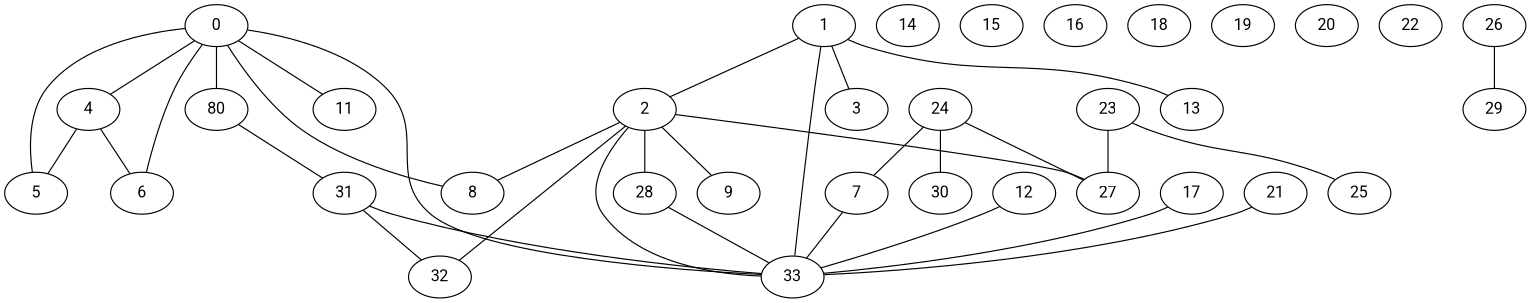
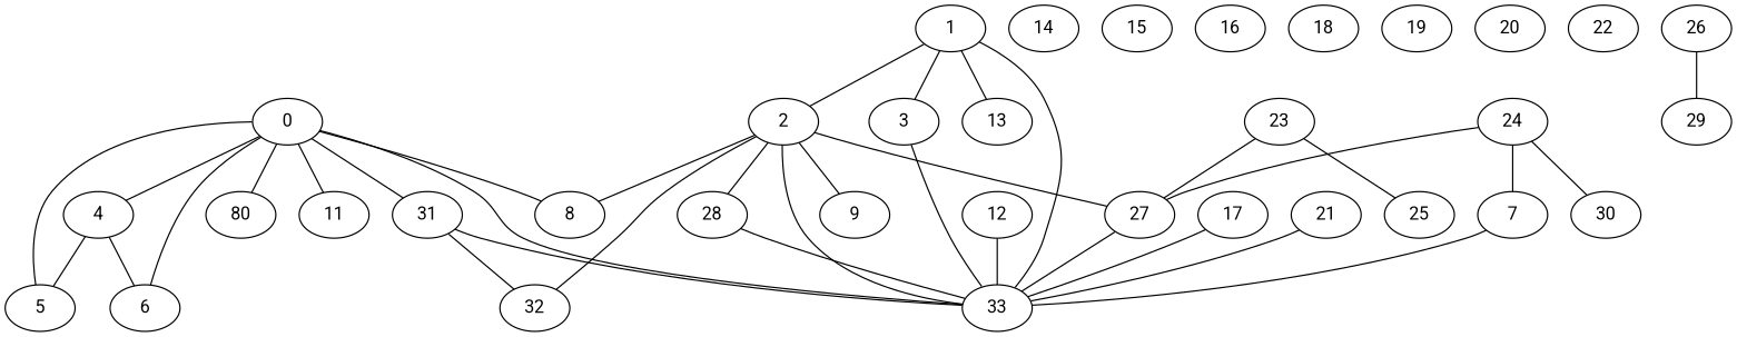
  graph {
    fontname=Roboto
    node [fontname=Roboto]
    edge [fontname=Roboto]
    0
    4
    5
    6
    8
    n6 [label=80]
    11
    31
    33
    32
    1
    2
    3
    13
    9
    27
    28
    7
    12
    14
    15
    16
    17
    18
    19
    20
    21
    22
    23
    25
    24
    30
    26
    29
    0 -- 4
    0 -- 5
    0 -- 6
    0 -- 8
    0 -- n6
    0 -- 11
-   n6 -- 31
+   0 -- 31
    0 -- 33
    4 -- 5
    4 -- 6
    31 -- 33
    31 -- 32
    1 -- 33
    1 -- 2
    1 -- 3
    1 -- 13
    2 -- 8
    2 -- 33
    2 -- 32
    2 -- 9
    2 -- 27
    2 -- 28
+   3 -- 33
+   27 -- 33
    28 -- 33
    7 -- 33
    12 -- 33
    17 -- 33
    21 -- 33
    23 -- 27
    23 -- 25
    24 -- 27
    24 -- 7
    24 -- 30
    26 -- 29
  }
